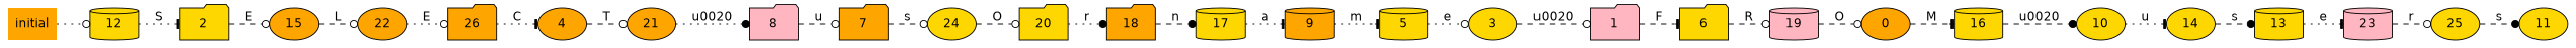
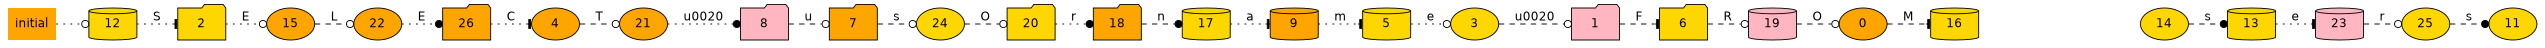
  digraph {
    fontname="DejaVu Sans"
    rankdir=LR
    node [fillcolor=gold fontname="DejaVu Sans" shape=ellipse style=filled]
    edge [arrowhead=odot fontname="DejaVu Sans" style=dashed]
    0 [fillcolor=orange]
    16 [shape=cylinder]
-   10
    14
    1 [fillcolor=lightpink shape=folder]
    6 [shape=folder]
    19 [fillcolor=lightpink shape=cylinder]
    2 [shape=folder]
    15 [fillcolor=orange]
    22 [fillcolor=orange]
    26 [fillcolor=orange shape=folder]
    3
    4 [fillcolor=orange]
    21 [fillcolor=orange]
    8 [fillcolor=lightpink shape=folder]
    7 [fillcolor=orange shape=folder]
    5 [shape=cylinder]
    24
    20 [shape=folder]
    18 [fillcolor=orange shape=folder]
    9 [fillcolor=orange shape=cylinder]
    13 [shape=cylinder]
    23 [fillcolor=lightpink shape=cylinder]
    12 [shape=cylinder]
    initial [fillcolor=orange shape=plaintext]
    25
    11
    17 [shape=cylinder]
    0 -> 16 [arrowhead=tee label=M]
-   16 -> 10 [arrowhead=dot label="\u0020"]
-   10 -> 14 [arrowhead=tee label=u style=dotted]
    14 -> 13 [arrowhead=dot label=s]
    1 -> 6 [arrowhead=tee label=F]
    6 -> 19 [label=R]
    19 -> 0 [label=O]
-   2 -> 15 [label=E]
+   2 -> 15 [label=E style=dotted]
    15 -> 22 [label=L]
-   22 -> 26 [label=E style=dotted]
+   22 -> 26 [arrowhead=dot label=E style=dotted]
    26 -> 4 [arrowhead=tee label=C style=dotted]
    3 -> 1 [label="\u0020"]
    4 -> 21 [label=T]
    21 -> 8 [arrowhead=dot label="\u0020" style=dotted]
    8 -> 7 [label=u]
    7 -> 24 [label=s]
    5 -> 3 [label=e style=dotted]
    24 -> 20 [label=O]
    20 -> 18 [arrowhead=dot label=r style=dotted]
    18 -> 17 [arrowhead=dot label=n]
    9 -> 5 [arrowhead=tee label=m style=dotted]
    13 -> 23 [arrowhead=tee label=e style=dotted]
    23 -> 25 [label=r]
    12 -> 2 [arrowhead=tee label=S style=dotted]
    initial -> 12 [style=dotted]
    25 -> 11 [arrowhead=dot label=s]
    17 -> 9 [arrowhead=tee label=a style=dotted]
  }
